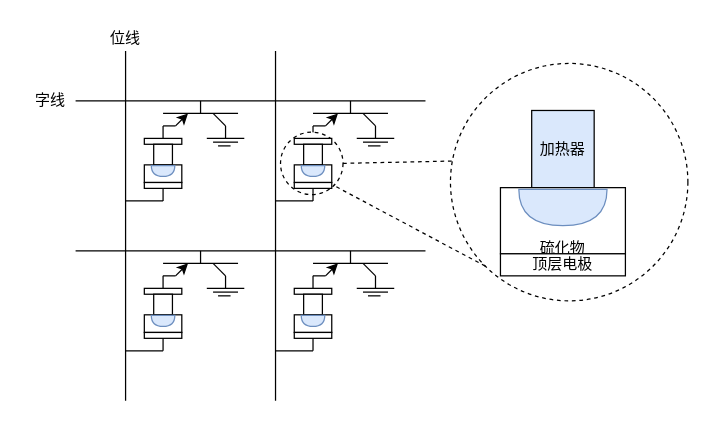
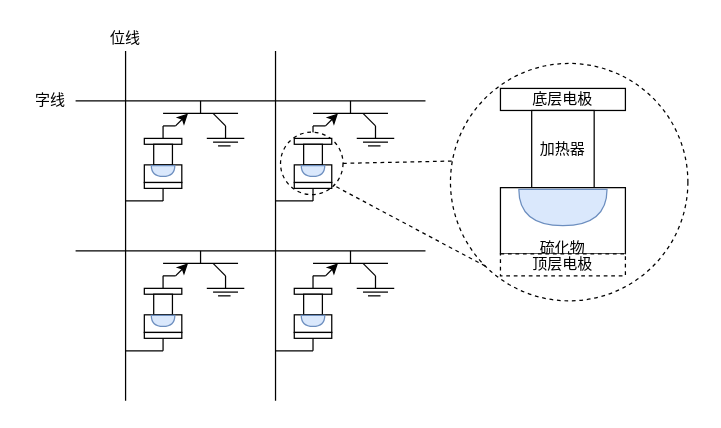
  <mxCell id="0" />
  <mxCell id="1" parent="0" />
  <mxCell id="2" value="" style="endArrow=none;html=1;" edge="1" parent="1"><mxGeometry width="50" height="50" relative="1" as="geometry"><mxPoint x="60" y="80" as="sourcePoint" /><mxPoint x="340" y="80" as="targetPoint" /></mxGeometry></mxCell>
  <mxCell id="3" value="" style="endArrow=none;html=1;" edge="1" parent="1"><mxGeometry width="50" height="50" relative="1" as="geometry"><mxPoint x="100" y="320" as="sourcePoint" /><mxPoint x="100" y="40" as="targetPoint" /></mxGeometry></mxCell>
  <mxCell id="4" value="" style="endArrow=none;html=1;" edge="1" parent="1"><mxGeometry width="50" height="50" relative="1" as="geometry"><mxPoint x="60" y="200" as="sourcePoint" /><mxPoint x="340" y="200" as="targetPoint" /></mxGeometry></mxCell>
  <mxCell id="5" value="" style="endArrow=none;html=1;" edge="1" parent="1"><mxGeometry width="50" height="50" relative="1" as="geometry"><mxPoint x="220" y="320" as="sourcePoint" /><mxPoint x="220" y="40" as="targetPoint" /></mxGeometry></mxCell>
  <mxCell id="6" value="" style="group" vertex="1" connectable="0" parent="1"><mxGeometry x="400" y="70" width="155" height="180" as="geometry" /></mxCell>
  <mxCell id="7" value="" style="ellipse;whiteSpace=wrap;html=1;aspect=fixed;dashed=1;gradientColor=#ffffff;" vertex="1" parent="6"><mxGeometry x="-40" y="-20" width="190" height="190" as="geometry" /></mxCell>
- <mxCell id="9" value="加热器" style="rounded=0;whiteSpace=wrap;html=1;fillColor=#dae8fc;" vertex="1" parent="6"><mxGeometry x="25" y="17.647" width="50" height="61.765" as="geometry" /></mxCell>
+ <mxCell id="8" value="底层电极" style="rounded=0;whiteSpace=wrap;html=1;" vertex="1" parent="6"><mxGeometry width="100" height="17.647" as="geometry" /></mxCell>
+ <mxCell id="9" value="加热器" style="rounded=0;whiteSpace=wrap;html=1;" vertex="1" parent="6"><mxGeometry x="25" y="17.647" width="50" height="61.765" as="geometry" /></mxCell>
  <mxCell id="10" value="&lt;br&gt;&lt;br&gt;&lt;br&gt;硫化物" style="rounded=0;whiteSpace=wrap;html=1;" vertex="1" parent="6"><mxGeometry y="79.412" width="100" height="52.941" as="geometry" /></mxCell>
  <mxCell id="11" value="" style="shape=or;whiteSpace=wrap;html=1;rotation=90;fillColor=#dae8fc;strokeColor=#6c8ebf;" vertex="1" parent="6"><mxGeometry x="35.417" y="60" width="29.167" height="70.588" as="geometry" /></mxCell>
- <mxCell id="12" value="顶层电极" style="rounded=0;whiteSpace=wrap;html=1;" vertex="1" parent="6"><mxGeometry y="132.353" width="100" height="17.647" as="geometry" /></mxCell>
+ <mxCell id="12" value="顶层电极" style="rounded=0;whiteSpace=wrap;html=1;dashed=1;" vertex="1" parent="6"><mxGeometry y="132.353" width="100" height="17.647" as="geometry" /></mxCell>
  <mxCell id="13" value="" style="group" vertex="1" connectable="0" parent="1"><mxGeometry x="100" y="80" width="95" height="80" as="geometry" /></mxCell>
  <mxCell id="14" value="" style="endArrow=none;html=1;" edge="1" parent="13"><mxGeometry width="50" height="50" relative="1" as="geometry"><mxPoint x="60" y="10" as="sourcePoint" /><mxPoint x="60" as="targetPoint" /></mxGeometry></mxCell>
  <mxCell id="15" value="" style="endArrow=none;html=1;" edge="1" parent="13"><mxGeometry width="50" height="50" relative="1" as="geometry"><mxPoint x="30" y="10" as="sourcePoint" /><mxPoint x="90" y="10" as="targetPoint" /></mxGeometry></mxCell>
  <mxCell id="16" value="" style="endArrow=classic;html=1;" edge="1" parent="13"><mxGeometry width="50" height="50" relative="1" as="geometry"><mxPoint x="40" y="20" as="sourcePoint" /><mxPoint x="50" y="10" as="targetPoint" /></mxGeometry></mxCell>
  <mxCell id="17" value="" style="endArrow=none;html=1;" edge="1" parent="13"><mxGeometry width="50" height="50" relative="1" as="geometry"><mxPoint x="30" y="20" as="sourcePoint" /><mxPoint x="40" y="20" as="targetPoint" /></mxGeometry></mxCell>
  <mxCell id="18" value="" style="endArrow=none;html=1;" edge="1" parent="13"><mxGeometry width="50" height="50" relative="1" as="geometry"><mxPoint x="30" y="30" as="sourcePoint" /><mxPoint x="30" y="20" as="targetPoint" /></mxGeometry></mxCell>
  <mxCell id="19" value="" style="group" vertex="1" connectable="0" parent="13"><mxGeometry x="15" y="30" width="30" height="40" as="geometry" /></mxCell>
  <mxCell id="20" value="" style="rounded=0;whiteSpace=wrap;html=1;" vertex="1" parent="19"><mxGeometry width="30" height="4.706" as="geometry" /></mxCell>
  <mxCell id="21" value="" style="rounded=0;whiteSpace=wrap;html=1;" vertex="1" parent="19"><mxGeometry x="7.5" y="4.706" width="15" height="16.471" as="geometry" /></mxCell>
  <mxCell id="22" value="" style="rounded=0;whiteSpace=wrap;html=1;" vertex="1" parent="19"><mxGeometry y="21.176" width="30" height="14.118" as="geometry" /></mxCell>
  <mxCell id="23" value="" style="shape=or;whiteSpace=wrap;html=1;rotation=90;fillColor=#dae8fc;strokeColor=#6c8ebf;" vertex="1" parent="19"><mxGeometry x="10.625" y="16.667" width="8.75" height="18.824" as="geometry" /></mxCell>
  <mxCell id="24" value="" style="rounded=0;whiteSpace=wrap;html=1;" vertex="1" parent="19"><mxGeometry y="35.294" width="30" height="4.706" as="geometry" /></mxCell>
  <mxCell id="25" value="" style="group" vertex="1" connectable="0" parent="13"><mxGeometry y="70" width="30" height="10" as="geometry" /></mxCell>
  <mxCell id="26" value="" style="endArrow=none;html=1;" edge="1" parent="25"><mxGeometry width="50" height="50" relative="1" as="geometry"><mxPoint x="30" y="10" as="sourcePoint" /><mxPoint x="30" as="targetPoint" /></mxGeometry></mxCell>
  <mxCell id="27" value="" style="endArrow=none;html=1;" edge="1" parent="25"><mxGeometry width="50" height="50" relative="1" as="geometry"><mxPoint y="10" as="sourcePoint" /><mxPoint x="30" y="10" as="targetPoint" /></mxGeometry></mxCell>
  <mxCell id="28" value="" style="endArrow=none;html=1;" edge="1" parent="13"><mxGeometry width="50" height="50" relative="1" as="geometry"><mxPoint x="80" y="20" as="sourcePoint" /><mxPoint x="70" y="10" as="targetPoint" /></mxGeometry></mxCell>
  <mxCell id="29" value="" style="endArrow=none;html=1;" edge="1" parent="13"><mxGeometry width="50" height="50" relative="1" as="geometry"><mxPoint x="80" y="30" as="sourcePoint" /><mxPoint x="80" y="20" as="targetPoint" /></mxGeometry></mxCell>
  <mxCell id="30" value="" style="endArrow=none;html=1;" edge="1" parent="13"><mxGeometry width="50" height="50" relative="1" as="geometry"><mxPoint x="65" y="30" as="sourcePoint" /><mxPoint x="95" y="30" as="targetPoint" /></mxGeometry></mxCell>
  <mxCell id="31" value="" style="endArrow=none;html=1;" edge="1" parent="13"><mxGeometry width="50" height="50" relative="1" as="geometry"><mxPoint x="70" y="33" as="sourcePoint" /><mxPoint x="90" y="33" as="targetPoint" /></mxGeometry></mxCell>
  <mxCell id="32" value="" style="endArrow=none;html=1;" edge="1" parent="13"><mxGeometry width="50" height="50" relative="1" as="geometry"><mxPoint x="74" y="36" as="sourcePoint" /><mxPoint x="84" y="36" as="targetPoint" /></mxGeometry></mxCell>
  <mxCell id="33" value="" style="group" vertex="1" connectable="0" parent="1"><mxGeometry x="220" y="80" width="95" height="98.24" as="geometry" /></mxCell>
  <mxCell id="34" value="" style="endArrow=none;html=1;" edge="1" parent="33"><mxGeometry width="50" height="50" relative="1" as="geometry"><mxPoint x="60" y="10" as="sourcePoint" /><mxPoint x="60" as="targetPoint" /></mxGeometry></mxCell>
  <mxCell id="35" value="" style="endArrow=none;html=1;" edge="1" parent="33"><mxGeometry width="50" height="50" relative="1" as="geometry"><mxPoint x="30" y="10" as="sourcePoint" /><mxPoint x="90" y="10" as="targetPoint" /></mxGeometry></mxCell>
  <mxCell id="36" value="" style="endArrow=classic;html=1;" edge="1" parent="33"><mxGeometry width="50" height="50" relative="1" as="geometry"><mxPoint x="40" y="20" as="sourcePoint" /><mxPoint x="50" y="10" as="targetPoint" /></mxGeometry></mxCell>
  <mxCell id="37" value="" style="endArrow=none;html=1;" edge="1" parent="33"><mxGeometry width="50" height="50" relative="1" as="geometry"><mxPoint x="30" y="20" as="sourcePoint" /><mxPoint x="40" y="20" as="targetPoint" /></mxGeometry></mxCell>
  <mxCell id="38" value="" style="endArrow=none;html=1;" edge="1" parent="33"><mxGeometry width="50" height="50" relative="1" as="geometry"><mxPoint x="30" y="30" as="sourcePoint" /><mxPoint x="30" y="20" as="targetPoint" /></mxGeometry></mxCell>
  <mxCell id="39" value="" style="group" vertex="1" connectable="0" parent="33"><mxGeometry x="15" y="30" width="65" height="68.24" as="geometry" /></mxCell>
  <mxCell id="40" value="" style="ellipse;whiteSpace=wrap;html=1;aspect=fixed;gradientColor=#ffffff;dashed=1;" vertex="1" parent="39"><mxGeometry x="-11" y="-5" width="50" height="50" as="geometry" /></mxCell>
  <mxCell id="41" value="" style="rounded=0;whiteSpace=wrap;html=1;" vertex="1" parent="39"><mxGeometry width="30" height="4.706" as="geometry" /></mxCell>
  <mxCell id="42" value="" style="rounded=0;whiteSpace=wrap;html=1;" vertex="1" parent="39"><mxGeometry x="7.5" y="4.706" width="15" height="16.471" as="geometry" /></mxCell>
  <mxCell id="43" value="" style="rounded=0;whiteSpace=wrap;html=1;" vertex="1" parent="39"><mxGeometry y="21.176" width="30" height="14.118" as="geometry" /></mxCell>
  <mxCell id="44" value="" style="shape=or;whiteSpace=wrap;html=1;rotation=90;fillColor=#dae8fc;strokeColor=#6c8ebf;" vertex="1" parent="39"><mxGeometry x="10.625" y="16.667" width="8.75" height="18.824" as="geometry" /></mxCell>
  <mxCell id="45" value="" style="rounded=0;whiteSpace=wrap;html=1;" vertex="1" parent="39"><mxGeometry y="35.294" width="30" height="4.706" as="geometry" /></mxCell>
  <mxCell id="46" value="" style="group" vertex="1" connectable="0" parent="33"><mxGeometry y="70" width="30" height="10" as="geometry" /></mxCell>
  <mxCell id="47" value="" style="endArrow=none;html=1;" edge="1" parent="46"><mxGeometry width="50" height="50" relative="1" as="geometry"><mxPoint x="30" y="10" as="sourcePoint" /><mxPoint x="30" as="targetPoint" /></mxGeometry></mxCell>
  <mxCell id="48" value="" style="endArrow=none;html=1;" edge="1" parent="46"><mxGeometry width="50" height="50" relative="1" as="geometry"><mxPoint y="10" as="sourcePoint" /><mxPoint x="30" y="10" as="targetPoint" /></mxGeometry></mxCell>
  <mxCell id="49" value="" style="endArrow=none;html=1;" edge="1" parent="33"><mxGeometry width="50" height="50" relative="1" as="geometry"><mxPoint x="80" y="20" as="sourcePoint" /><mxPoint x="70" y="10" as="targetPoint" /></mxGeometry></mxCell>
  <mxCell id="50" value="" style="endArrow=none;html=1;" edge="1" parent="33"><mxGeometry width="50" height="50" relative="1" as="geometry"><mxPoint x="80" y="30" as="sourcePoint" /><mxPoint x="80" y="20" as="targetPoint" /></mxGeometry></mxCell>
  <mxCell id="51" value="" style="endArrow=none;html=1;" edge="1" parent="33"><mxGeometry width="50" height="50" relative="1" as="geometry"><mxPoint x="65" y="30" as="sourcePoint" /><mxPoint x="95" y="30" as="targetPoint" /></mxGeometry></mxCell>
  <mxCell id="52" value="" style="endArrow=none;html=1;" edge="1" parent="33"><mxGeometry width="50" height="50" relative="1" as="geometry"><mxPoint x="70" y="33" as="sourcePoint" /><mxPoint x="90" y="33" as="targetPoint" /></mxGeometry></mxCell>
  <mxCell id="53" value="" style="endArrow=none;html=1;" edge="1" parent="33"><mxGeometry width="50" height="50" relative="1" as="geometry"><mxPoint x="74" y="36" as="sourcePoint" /><mxPoint x="84" y="36" as="targetPoint" /></mxGeometry></mxCell>
  <mxCell id="54" value="" style="group" vertex="1" connectable="0" parent="1"><mxGeometry x="100" y="200" width="95" height="80" as="geometry" /></mxCell>
  <mxCell id="55" value="" style="endArrow=none;html=1;" edge="1" parent="54"><mxGeometry width="50" height="50" relative="1" as="geometry"><mxPoint x="60" y="10" as="sourcePoint" /><mxPoint x="60" as="targetPoint" /></mxGeometry></mxCell>
  <mxCell id="56" value="" style="endArrow=none;html=1;" edge="1" parent="54"><mxGeometry width="50" height="50" relative="1" as="geometry"><mxPoint x="30" y="10" as="sourcePoint" /><mxPoint x="90" y="10" as="targetPoint" /></mxGeometry></mxCell>
  <mxCell id="57" value="" style="endArrow=classic;html=1;" edge="1" parent="54"><mxGeometry width="50" height="50" relative="1" as="geometry"><mxPoint x="40" y="20" as="sourcePoint" /><mxPoint x="50" y="10" as="targetPoint" /></mxGeometry></mxCell>
  <mxCell id="58" value="" style="endArrow=none;html=1;" edge="1" parent="54"><mxGeometry width="50" height="50" relative="1" as="geometry"><mxPoint x="30" y="20" as="sourcePoint" /><mxPoint x="40" y="20" as="targetPoint" /></mxGeometry></mxCell>
  <mxCell id="59" value="" style="endArrow=none;html=1;" edge="1" parent="54"><mxGeometry width="50" height="50" relative="1" as="geometry"><mxPoint x="30" y="30" as="sourcePoint" /><mxPoint x="30" y="20" as="targetPoint" /></mxGeometry></mxCell>
  <mxCell id="60" value="" style="group" vertex="1" connectable="0" parent="54"><mxGeometry x="15" y="30" width="30" height="40" as="geometry" /></mxCell>
  <mxCell id="61" value="" style="rounded=0;whiteSpace=wrap;html=1;" vertex="1" parent="60"><mxGeometry width="30" height="4.706" as="geometry" /></mxCell>
  <mxCell id="62" value="" style="rounded=0;whiteSpace=wrap;html=1;" vertex="1" parent="60"><mxGeometry x="7.5" y="4.706" width="15" height="16.471" as="geometry" /></mxCell>
  <mxCell id="63" value="" style="rounded=0;whiteSpace=wrap;html=1;" vertex="1" parent="60"><mxGeometry y="21.176" width="30" height="14.118" as="geometry" /></mxCell>
  <mxCell id="64" value="" style="shape=or;whiteSpace=wrap;html=1;rotation=90;fillColor=#dae8fc;strokeColor=#6c8ebf;" vertex="1" parent="60"><mxGeometry x="10.625" y="16.667" width="8.75" height="18.824" as="geometry" /></mxCell>
  <mxCell id="65" value="" style="rounded=0;whiteSpace=wrap;html=1;" vertex="1" parent="60"><mxGeometry y="35.294" width="30" height="4.706" as="geometry" /></mxCell>
  <mxCell id="66" value="" style="group" vertex="1" connectable="0" parent="54"><mxGeometry y="70" width="30" height="10" as="geometry" /></mxCell>
  <mxCell id="67" value="" style="endArrow=none;html=1;" edge="1" parent="66"><mxGeometry width="50" height="50" relative="1" as="geometry"><mxPoint x="30" y="10" as="sourcePoint" /><mxPoint x="30" as="targetPoint" /></mxGeometry></mxCell>
  <mxCell id="68" value="" style="endArrow=none;html=1;" edge="1" parent="66"><mxGeometry width="50" height="50" relative="1" as="geometry"><mxPoint y="10" as="sourcePoint" /><mxPoint x="30" y="10" as="targetPoint" /></mxGeometry></mxCell>
  <mxCell id="69" value="" style="endArrow=none;html=1;" edge="1" parent="54"><mxGeometry width="50" height="50" relative="1" as="geometry"><mxPoint x="80" y="20" as="sourcePoint" /><mxPoint x="70" y="10" as="targetPoint" /></mxGeometry></mxCell>
  <mxCell id="70" value="" style="endArrow=none;html=1;" edge="1" parent="54"><mxGeometry width="50" height="50" relative="1" as="geometry"><mxPoint x="80" y="30" as="sourcePoint" /><mxPoint x="80" y="20" as="targetPoint" /></mxGeometry></mxCell>
  <mxCell id="71" value="" style="endArrow=none;html=1;" edge="1" parent="54"><mxGeometry width="50" height="50" relative="1" as="geometry"><mxPoint x="65" y="30" as="sourcePoint" /><mxPoint x="95" y="30" as="targetPoint" /></mxGeometry></mxCell>
  <mxCell id="72" value="" style="endArrow=none;html=1;" edge="1" parent="54"><mxGeometry width="50" height="50" relative="1" as="geometry"><mxPoint x="70" y="33" as="sourcePoint" /><mxPoint x="90" y="33" as="targetPoint" /></mxGeometry></mxCell>
  <mxCell id="73" value="" style="endArrow=none;html=1;" edge="1" parent="54"><mxGeometry width="50" height="50" relative="1" as="geometry"><mxPoint x="74" y="36" as="sourcePoint" /><mxPoint x="84" y="36" as="targetPoint" /></mxGeometry></mxCell>
  <mxCell id="74" value="" style="group" vertex="1" connectable="0" parent="1"><mxGeometry x="220" y="200" width="95" height="80" as="geometry" /></mxCell>
  <mxCell id="75" value="" style="endArrow=none;html=1;" edge="1" parent="74"><mxGeometry width="50" height="50" relative="1" as="geometry"><mxPoint x="60" y="10" as="sourcePoint" /><mxPoint x="60" as="targetPoint" /></mxGeometry></mxCell>
  <mxCell id="76" value="" style="endArrow=none;html=1;" edge="1" parent="74"><mxGeometry width="50" height="50" relative="1" as="geometry"><mxPoint x="30" y="10" as="sourcePoint" /><mxPoint x="90" y="10" as="targetPoint" /></mxGeometry></mxCell>
  <mxCell id="77" value="" style="endArrow=classic;html=1;" edge="1" parent="74"><mxGeometry width="50" height="50" relative="1" as="geometry"><mxPoint x="40" y="20" as="sourcePoint" /><mxPoint x="50" y="10" as="targetPoint" /></mxGeometry></mxCell>
  <mxCell id="78" value="" style="endArrow=none;html=1;" edge="1" parent="74"><mxGeometry width="50" height="50" relative="1" as="geometry"><mxPoint x="30" y="20" as="sourcePoint" /><mxPoint x="40" y="20" as="targetPoint" /></mxGeometry></mxCell>
  <mxCell id="79" value="" style="endArrow=none;html=1;" edge="1" parent="74"><mxGeometry width="50" height="50" relative="1" as="geometry"><mxPoint x="30" y="30" as="sourcePoint" /><mxPoint x="30" y="20" as="targetPoint" /></mxGeometry></mxCell>
  <mxCell id="80" value="" style="group" vertex="1" connectable="0" parent="74"><mxGeometry x="15" y="30" width="30" height="40" as="geometry" /></mxCell>
  <mxCell id="81" value="" style="rounded=0;whiteSpace=wrap;html=1;" vertex="1" parent="80"><mxGeometry width="30" height="4.706" as="geometry" /></mxCell>
  <mxCell id="82" value="" style="rounded=0;whiteSpace=wrap;html=1;" vertex="1" parent="80"><mxGeometry x="7.5" y="4.706" width="15" height="16.471" as="geometry" /></mxCell>
  <mxCell id="83" value="" style="rounded=0;whiteSpace=wrap;html=1;" vertex="1" parent="80"><mxGeometry y="21.176" width="30" height="14.118" as="geometry" /></mxCell>
  <mxCell id="84" value="" style="shape=or;whiteSpace=wrap;html=1;rotation=90;fillColor=#dae8fc;strokeColor=#6c8ebf;" vertex="1" parent="80"><mxGeometry x="10.625" y="16.667" width="8.75" height="18.824" as="geometry" /></mxCell>
  <mxCell id="85" value="" style="rounded=0;whiteSpace=wrap;html=1;" vertex="1" parent="80"><mxGeometry y="35.294" width="30" height="4.706" as="geometry" /></mxCell>
  <mxCell id="86" value="" style="group" vertex="1" connectable="0" parent="74"><mxGeometry y="70" width="30" height="10" as="geometry" /></mxCell>
  <mxCell id="87" value="" style="endArrow=none;html=1;" edge="1" parent="86"><mxGeometry width="50" height="50" relative="1" as="geometry"><mxPoint x="30" y="10" as="sourcePoint" /><mxPoint x="30" as="targetPoint" /></mxGeometry></mxCell>
  <mxCell id="88" value="" style="endArrow=none;html=1;" edge="1" parent="86"><mxGeometry width="50" height="50" relative="1" as="geometry"><mxPoint y="10" as="sourcePoint" /><mxPoint x="30" y="10" as="targetPoint" /></mxGeometry></mxCell>
  <mxCell id="89" value="" style="endArrow=none;html=1;" edge="1" parent="74"><mxGeometry width="50" height="50" relative="1" as="geometry"><mxPoint x="80" y="20" as="sourcePoint" /><mxPoint x="70" y="10" as="targetPoint" /></mxGeometry></mxCell>
  <mxCell id="90" value="" style="endArrow=none;html=1;" edge="1" parent="74"><mxGeometry width="50" height="50" relative="1" as="geometry"><mxPoint x="80" y="30" as="sourcePoint" /><mxPoint x="80" y="20" as="targetPoint" /></mxGeometry></mxCell>
  <mxCell id="91" value="" style="endArrow=none;html=1;" edge="1" parent="74"><mxGeometry width="50" height="50" relative="1" as="geometry"><mxPoint x="65" y="30" as="sourcePoint" /><mxPoint x="95" y="30" as="targetPoint" /></mxGeometry></mxCell>
  <mxCell id="92" value="" style="endArrow=none;html=1;" edge="1" parent="74"><mxGeometry width="50" height="50" relative="1" as="geometry"><mxPoint x="70" y="33" as="sourcePoint" /><mxPoint x="90" y="33" as="targetPoint" /></mxGeometry></mxCell>
  <mxCell id="93" value="" style="endArrow=none;html=1;" edge="1" parent="74"><mxGeometry width="50" height="50" relative="1" as="geometry"><mxPoint x="74" y="36" as="sourcePoint" /><mxPoint x="84" y="36" as="targetPoint" /></mxGeometry></mxCell>
  <mxCell id="94" value="" style="endArrow=none;dashed=1;html=1;exitX=1;exitY=0.5;exitDx=0;exitDy=0;entryX=0.011;entryY=0.411;entryDx=0;entryDy=0;entryPerimeter=0;" edge="1" parent="1" source="40" target="7"><mxGeometry width="50" height="50" relative="1" as="geometry"><mxPoint x="280" y="140" as="sourcePoint" /><mxPoint x="370" y="110" as="targetPoint" /></mxGeometry></mxCell>
  <mxCell id="95" value="" style="endArrow=none;dashed=1;html=1;entryX=1;entryY=1;entryDx=0;entryDy=0;exitX=0;exitY=1;exitDx=0;exitDy=0;" edge="1" parent="1" source="7" target="40"><mxGeometry width="50" height="50" relative="1" as="geometry"><mxPoint x="370" y="200" as="sourcePoint" /><mxPoint x="280" y="180" as="targetPoint" /></mxGeometry></mxCell>
  <mxCell id="96" value="位线" style="text;html=1;strokeColor=none;fillColor=none;align=center;verticalAlign=middle;whiteSpace=wrap;rounded=0;dashed=1;" vertex="1" parent="1"><mxGeometry x="80" y="20" width="40" height="20" as="geometry" /></mxCell>
  <mxCell id="97" value="字线" style="text;html=1;strokeColor=none;fillColor=none;align=center;verticalAlign=middle;whiteSpace=wrap;rounded=0;dashed=1;" vertex="1" parent="1"><mxGeometry x="20" y="70" width="40" height="20" as="geometry" /></mxCell>
